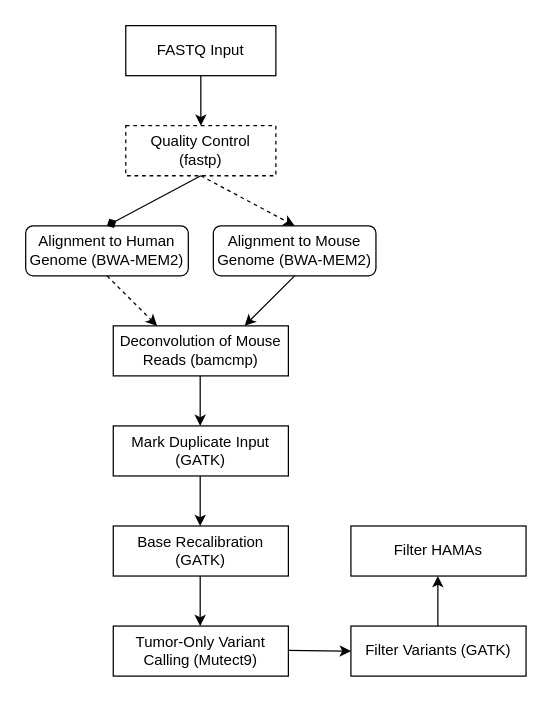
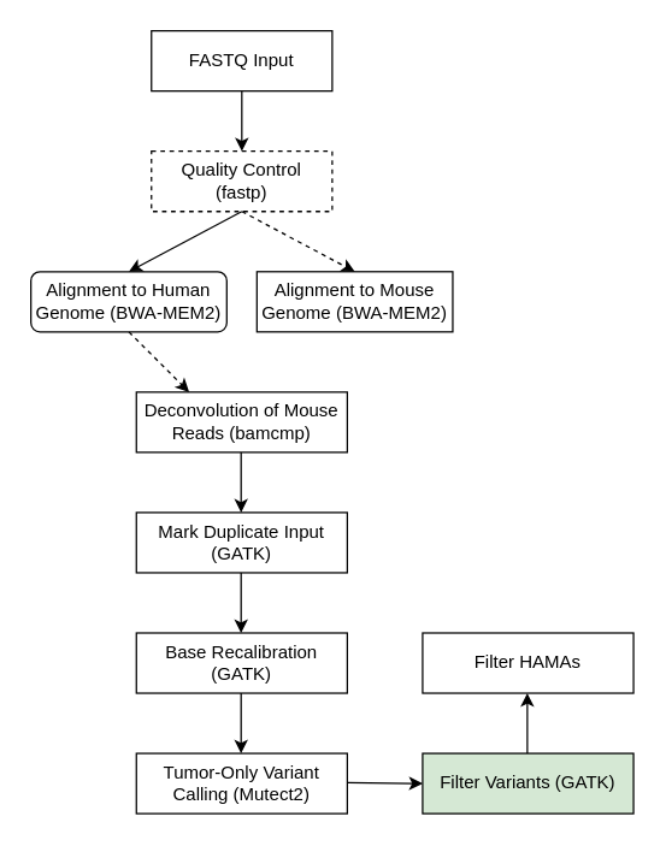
  <mxCell id="0" />
  <mxCell id="1" parent="0" />
  <mxCell id="2" value="FASTQ Input" style="rounded=0;whiteSpace=wrap;html=1;" parent="1" vertex="1"><mxGeometry x="100" y="20" width="120" height="40" as="geometry" /></mxCell>
  <mxCell id="3" value="Quality Control&lt;div&gt;(fastp)&lt;/div&gt;" style="rounded=0;whiteSpace=wrap;html=1;dashed=1;" parent="1" vertex="1"><mxGeometry x="100" y="100" width="120" height="40" as="geometry" /></mxCell>
  <mxCell id="4" value="Alignment to Human Genome (BWA-MEM2)" style="whiteSpace=wrap;html=1;rounded=1;" parent="1" vertex="1"><mxGeometry x="20" y="180" width="130" height="40" as="geometry" /></mxCell>
  <mxCell id="5" value="" style="endArrow=classic;html=1;rounded=0;entryX=0.5;entryY=0;entryDx=0;entryDy=0;" parent="1" target="3" edge="1"><mxGeometry width="50" height="50" relative="1" as="geometry"><mxPoint x="160" y="60" as="sourcePoint" /><mxPoint x="170" y="140" as="targetPoint" /></mxGeometry></mxCell>
- <mxCell id="6" value="" style="endArrow=diamond;html=1;rounded=0;entryX=0.5;entryY=0;entryDx=0;entryDy=0;exitX=0.5;exitY=1;exitDx=0;exitDy=0;" parent="1" source="3" target="4" edge="1"><mxGeometry width="50" height="50" relative="1" as="geometry"><mxPoint x="120" y="150" as="sourcePoint" /><mxPoint x="220" y="160" as="targetPoint" /></mxGeometry></mxCell>
- <mxCell id="7" value="Alignment to Mouse Genome (BWA-MEM2)" style="whiteSpace=wrap;html=1;rounded=1;" parent="1" vertex="1"><mxGeometry x="170" y="180" width="130" height="40" as="geometry" /></mxCell>
+ <mxCell id="6" value="" style="endArrow=classic;html=1;rounded=0;entryX=0.5;entryY=0;entryDx=0;entryDy=0;exitX=0.5;exitY=1;exitDx=0;exitDy=0;" parent="1" source="3" target="4" edge="1"><mxGeometry width="50" height="50" relative="1" as="geometry"><mxPoint x="120" y="150" as="sourcePoint" /><mxPoint x="220" y="160" as="targetPoint" /></mxGeometry></mxCell>
+ <mxCell id="7" value="Alignment to Mouse Genome (BWA-MEM2)" style="rounded=0;whiteSpace=wrap;html=1;" parent="1" vertex="1"><mxGeometry x="170" y="180" width="130" height="40" as="geometry" /></mxCell>
  <mxCell id="8" value="" style="endArrow=classic;html=1;rounded=0;entryX=0.5;entryY=0;entryDx=0;entryDy=0;exitX=0.5;exitY=1;exitDx=0;exitDy=0;dashed=1;" parent="1" source="3" target="7" edge="1"><mxGeometry width="50" height="50" relative="1" as="geometry"><mxPoint x="185" y="150" as="sourcePoint" /><mxPoint x="110" y="190" as="targetPoint" /></mxGeometry></mxCell>
  <mxCell id="9" value="&lt;div&gt;Deconvolution of Mouse Reads (bamcmp)&lt;/div&gt;" style="rounded=0;whiteSpace=wrap;html=1;" parent="1" vertex="1"><mxGeometry x="90" y="260" width="140" height="40" as="geometry" /></mxCell>
- <mxCell id="10" value="" style="endArrow=classic;html=1;rounded=0;entryX=0.75;entryY=0;entryDx=0;entryDy=0;exitX=0.5;exitY=1;exitDx=0;exitDy=0;" parent="1" source="7" target="9" edge="1"><mxGeometry width="50" height="50" relative="1" as="geometry"><mxPoint x="245" y="220" as="sourcePoint" /><mxPoint x="170" y="260" as="targetPoint" /></mxGeometry></mxCell>
  <mxCell id="11" value="" style="endArrow=classic;html=1;rounded=0;entryX=0.25;entryY=0;entryDx=0;entryDy=0;exitX=0.5;exitY=1;exitDx=0;exitDy=0;dashed=1;" parent="1" source="4" target="9" edge="1"><mxGeometry width="50" height="50" relative="1" as="geometry"><mxPoint x="55" y="280" as="sourcePoint" /><mxPoint x="-20" y="320" as="targetPoint" /></mxGeometry></mxCell>
  <mxCell id="12" value="&lt;div&gt;Mark Duplicate Input (GATK)&lt;/div&gt;" style="rounded=0;whiteSpace=wrap;html=1;" parent="1" vertex="1"><mxGeometry x="90" y="340" width="140" height="40" as="geometry" /></mxCell>
  <mxCell id="13" value="&lt;div&gt;Base Recalibration (GATK)&lt;/div&gt;" style="rounded=0;whiteSpace=wrap;html=1;" parent="1" vertex="1"><mxGeometry x="90" y="420" width="140" height="40" as="geometry" /></mxCell>
- <mxCell id="14" value="Tumor-Only Variant Calling (Mutect9)" style="rounded=0;whiteSpace=wrap;html=1;" parent="1" vertex="1"><mxGeometry x="90" y="500" width="140" height="40" as="geometry" /></mxCell>
- <mxCell id="15" value="&lt;div&gt;Filter Variants (GATK)&lt;/div&gt;" style="rounded=0;whiteSpace=wrap;html=1;" parent="1" vertex="1"><mxGeometry x="280" y="500" width="140" height="40" as="geometry" /></mxCell>
+ <mxCell id="14" value="Tumor-Only Variant Calling (Mutect2)" style="rounded=0;whiteSpace=wrap;html=1;" parent="1" vertex="1"><mxGeometry x="90" y="500" width="140" height="40" as="geometry" /></mxCell>
+ <mxCell id="15" value="&lt;div&gt;Filter Variants (GATK)&lt;/div&gt;" style="rounded=0;whiteSpace=wrap;html=1;fillColor=#d5e8d4;" parent="1" vertex="1"><mxGeometry x="280" y="500" width="140" height="40" as="geometry" /></mxCell>
  <mxCell id="16" value="&lt;div&gt;Filter HAMAs&lt;/div&gt;" style="rounded=0;whiteSpace=wrap;html=1;" parent="1" vertex="1"><mxGeometry x="280" y="420" width="140" height="40" as="geometry" /></mxCell>
  <mxCell id="17" value="" style="endArrow=classic;html=1;rounded=0;entryX=0.5;entryY=0;entryDx=0;entryDy=0;" parent="1" edge="1"><mxGeometry width="50" height="50" relative="1" as="geometry"><mxPoint x="159.5" y="300" as="sourcePoint" /><mxPoint x="159.5" y="340" as="targetPoint" /></mxGeometry></mxCell>
  <mxCell id="18" value="" style="endArrow=classic;html=1;rounded=0;entryX=0.5;entryY=0;entryDx=0;entryDy=0;" parent="1" edge="1"><mxGeometry width="50" height="50" relative="1" as="geometry"><mxPoint x="159.5" y="380" as="sourcePoint" /><mxPoint x="159.5" y="420" as="targetPoint" /></mxGeometry></mxCell>
  <mxCell id="19" value="" style="endArrow=classic;html=1;rounded=0;entryX=0.5;entryY=0;entryDx=0;entryDy=0;" parent="1" edge="1"><mxGeometry width="50" height="50" relative="1" as="geometry"><mxPoint x="159.5" y="460" as="sourcePoint" /><mxPoint x="159.5" y="500" as="targetPoint" /></mxGeometry></mxCell>
  <mxCell id="20" value="" style="endArrow=classic;html=1;rounded=0;entryX=0;entryY=0.5;entryDx=0;entryDy=0;" parent="1" target="15" edge="1"><mxGeometry width="50" height="50" relative="1" as="geometry"><mxPoint x="230" y="519.5" as="sourcePoint" /><mxPoint x="270" y="519.5" as="targetPoint" /></mxGeometry></mxCell>
  <mxCell id="21" value="" style="endArrow=classic;html=1;rounded=0;" parent="1" edge="1"><mxGeometry width="50" height="50" relative="1" as="geometry"><mxPoint x="349.5" y="500" as="sourcePoint" /><mxPoint x="349.5" y="460" as="targetPoint" /></mxGeometry></mxCell>
